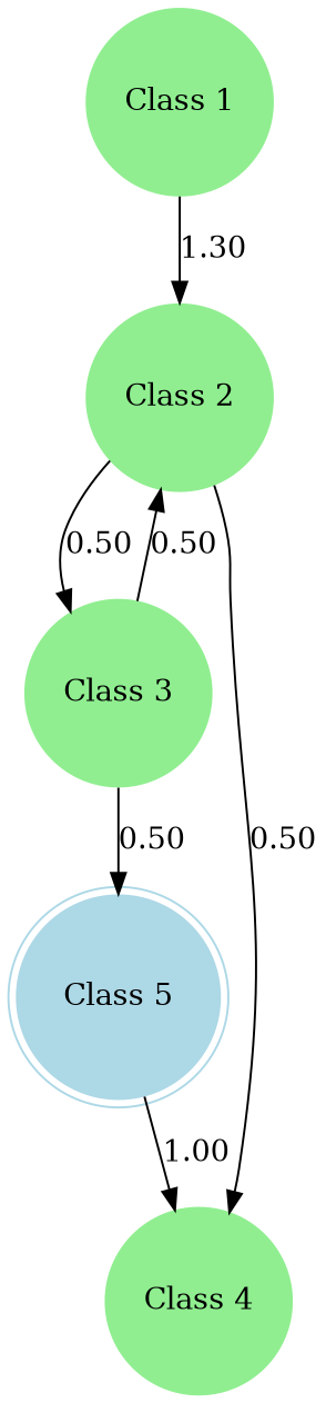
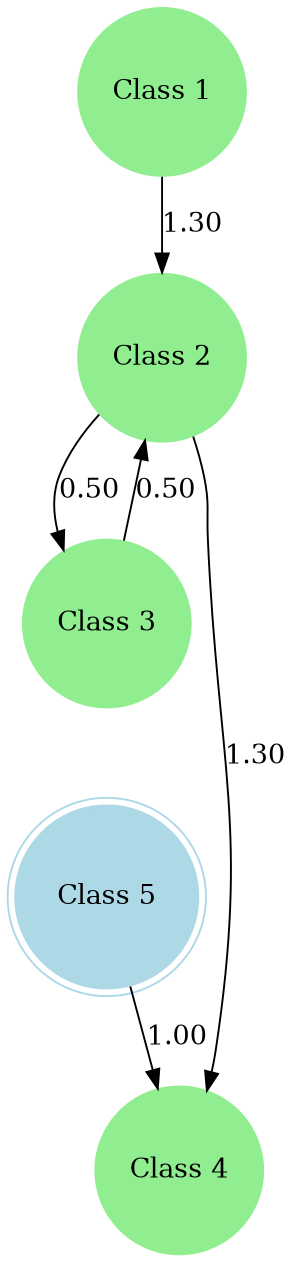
  digraph {
    node [color=lightgreen shape=circle style=filled]
    n1 [label="Class 1"]
    n2 [label="Class 2"]
    n3 [label="Class 3"]
    n4 [label="Class 4"]
    n5 [color=lightblue label="Class 5" peripheries=2]
    n1 -> n2 [label=1.30]
    n2 -> n3 [label=0.50]
-   n2 -> n4 [label=0.50]
+   n2 -> n4 [label=1.30]
    n3 -> n2 [label=0.50]
-   n3 -> n5 [label=0.50]
    n5 -> n4 [label=1.00]
  }
